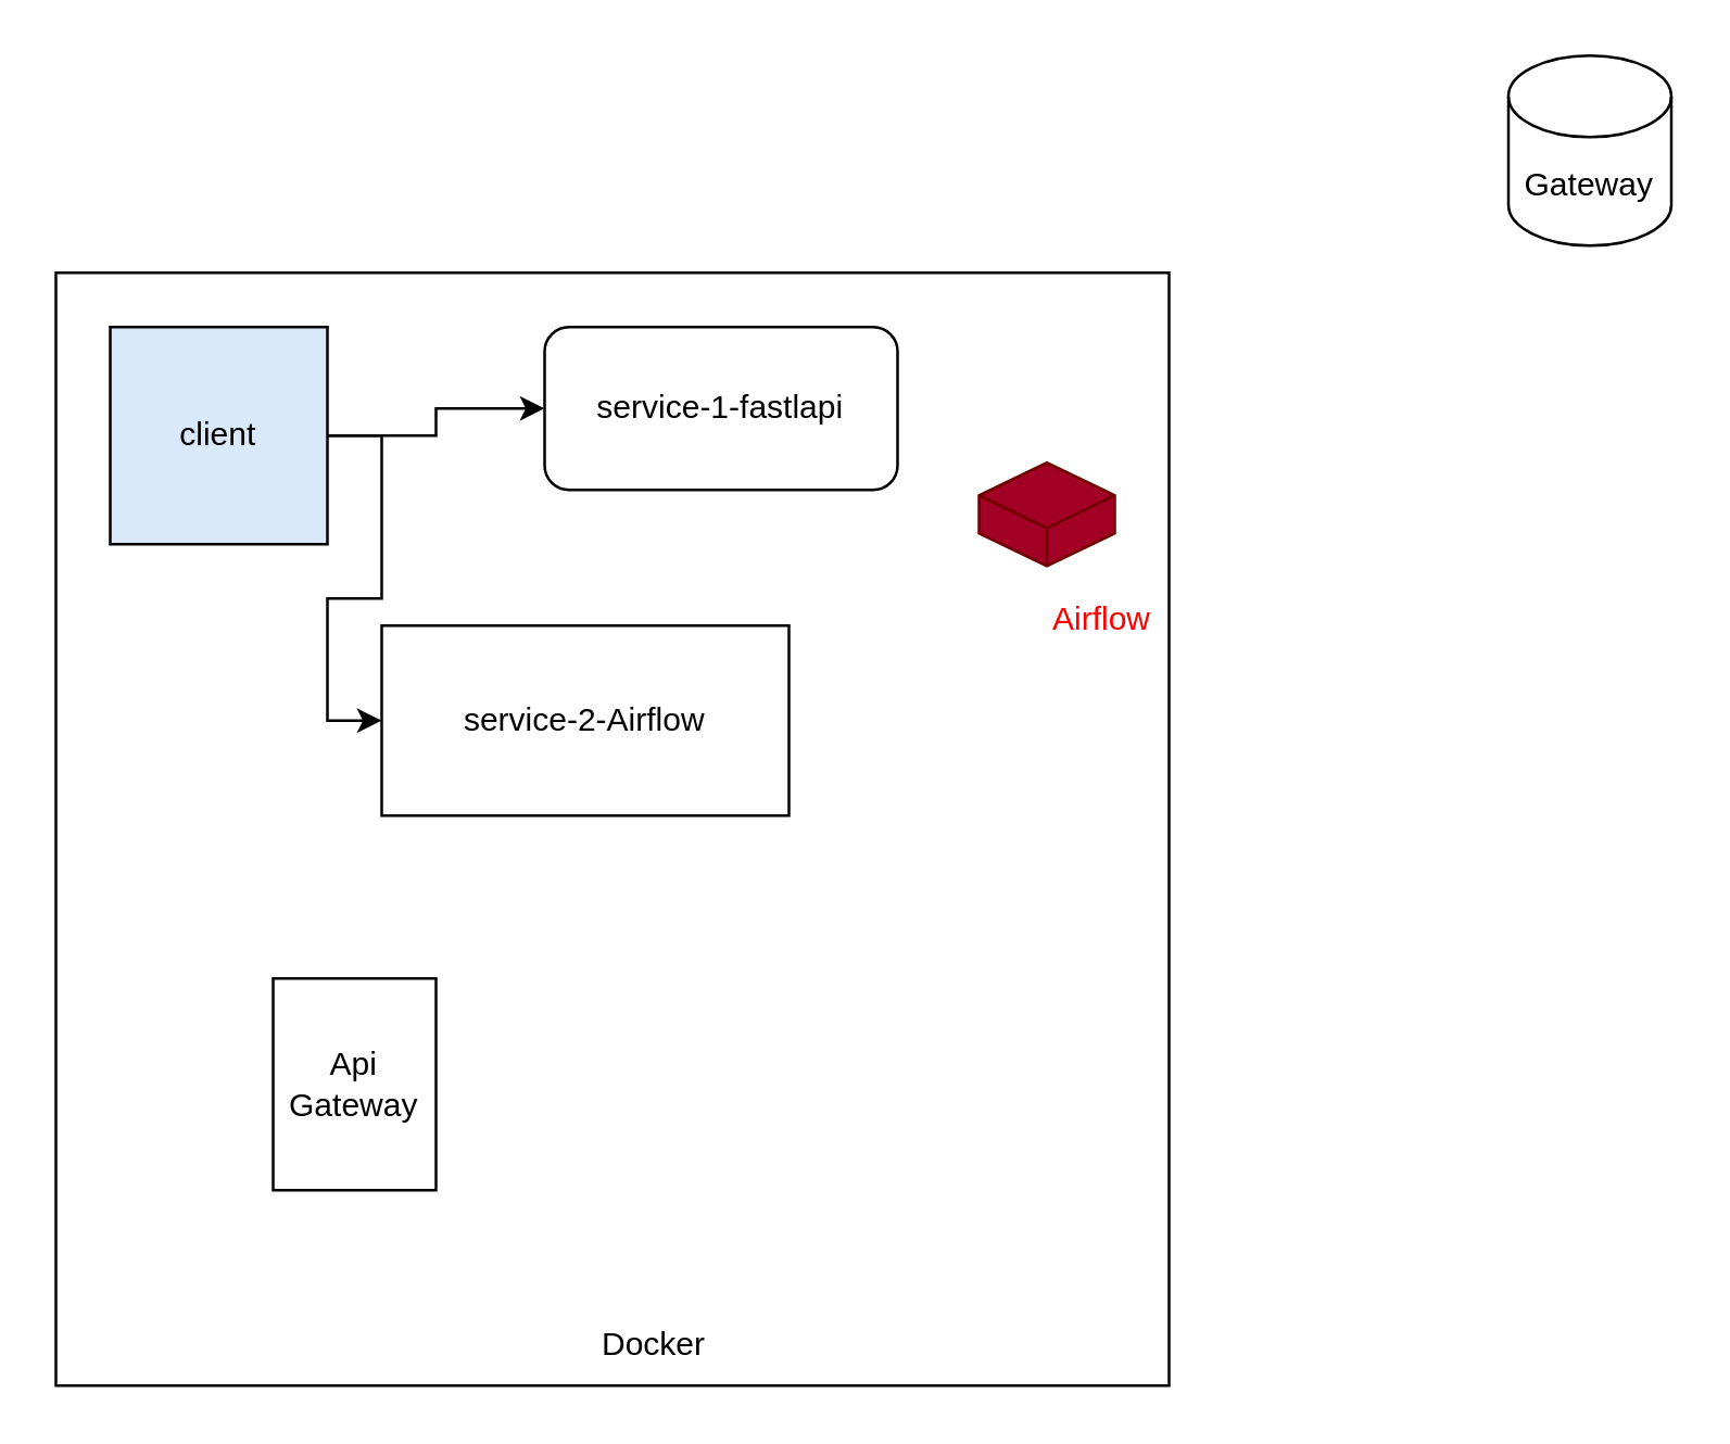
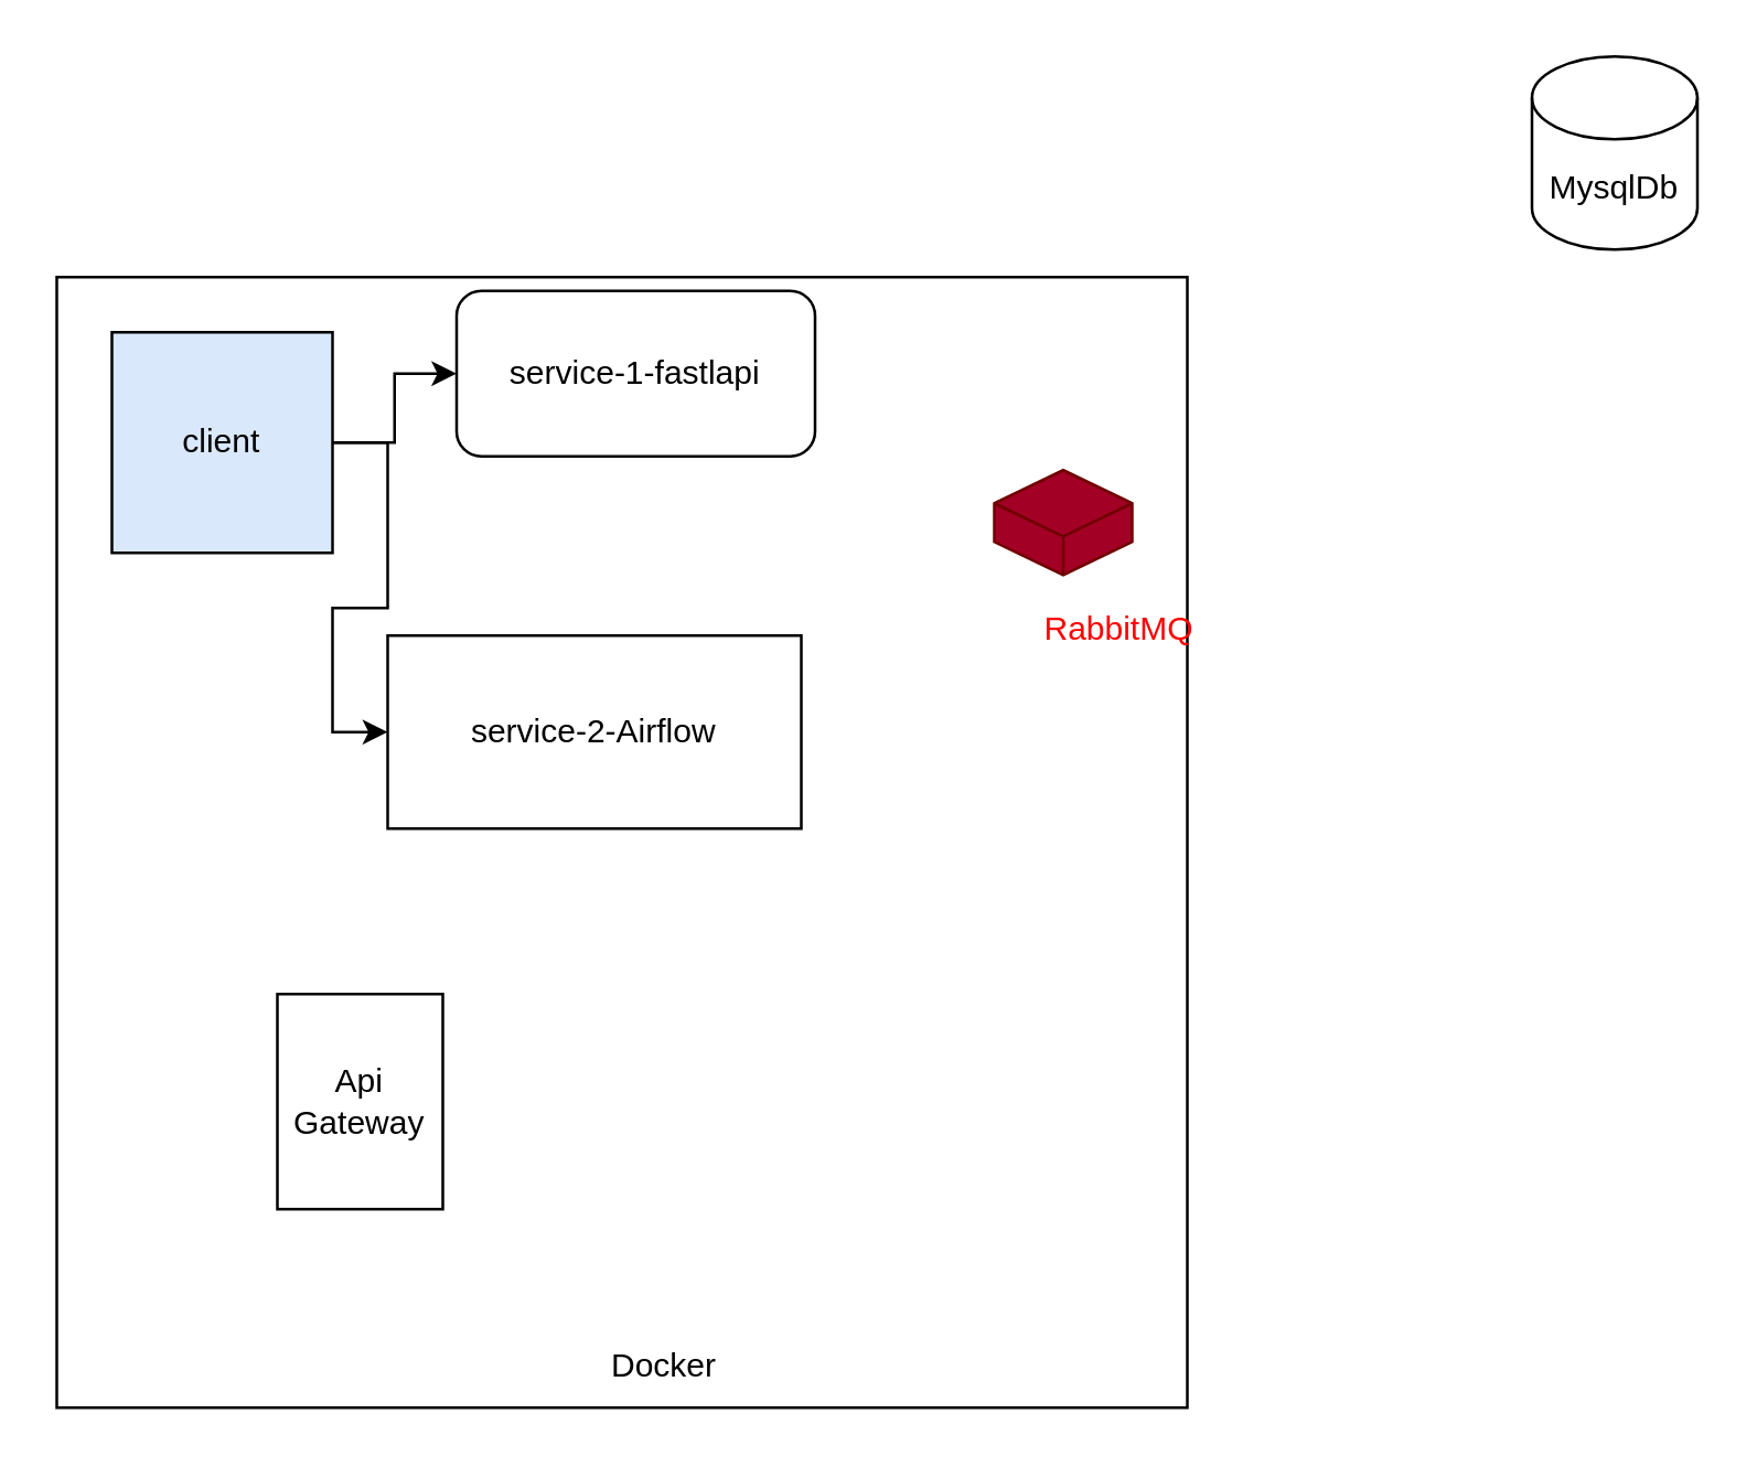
  <mxCell id="0" />
  <mxCell id="1" parent="0" />
  <mxCell id="2" value="" style="whiteSpace=wrap;html=1;aspect=fixed;" vertex="1" parent="1"><mxGeometry x="20" y="100" width="410" height="410" as="geometry" /></mxCell>
  <mxCell id="3" value="Docker" style="text;html=1;align=center;verticalAlign=middle;resizable=0;points=[];autosize=1;strokeColor=none;fillColor=none;" vertex="1" parent="1"><mxGeometry x="210" y="480" width="60" height="30" as="geometry" /></mxCell>
  <mxCell id="4" value="service-2-Airflow" style="rounded=0;whiteSpace=wrap;html=1;" vertex="1" parent="1"><mxGeometry x="140" y="230" width="150" height="70" as="geometry" /></mxCell>
- <mxCell id="5" value="service-1-fastlapi" style="rounded=1;whiteSpace=wrap;html=1;" vertex="1" parent="1"><mxGeometry x="200" y="120" width="130" height="60" as="geometry" /></mxCell>
- <mxCell id="6" value="Gateway" style="shape=cylinder3;whiteSpace=wrap;html=1;boundedLbl=1;backgroundOutline=1;size=15;" vertex="1" parent="1"><mxGeometry x="555" y="20" width="60" height="70" as="geometry" /></mxCell>
+ <mxCell id="5" value="service-1-fastlapi" style="rounded=1;whiteSpace=wrap;html=1;" vertex="1" parent="1"><mxGeometry x="165" y="105" width="130" height="60" as="geometry" /></mxCell>
+ <mxCell id="6" value="MysqlDb" style="shape=cylinder3;whiteSpace=wrap;html=1;boundedLbl=1;backgroundOutline=1;size=15;" vertex="1" parent="1"><mxGeometry x="555" y="20" width="60" height="70" as="geometry" /></mxCell>
  <mxCell id="7" value="" style="group;" vertex="1" connectable="0" parent="1"><mxGeometry x="360" y="170" width="50" height="54" as="geometry" /></mxCell>
  <mxCell id="8" value="" style="html=1;shape=mxgraph.basic.isocube;isoAngle=15;fillColor=#a20025;fontColor=#ffffff;strokeColor=#6F0000;" vertex="1" parent="7"><mxGeometry width="50" height="38.028" as="geometry" /></mxCell>
- <mxCell id="9" value="&lt;font color=&quot;#ff0000&quot;&gt;Airflow&lt;/font&gt;" style="text;html=1;align=center;verticalAlign=middle;resizable=0;points=[];autosize=1;strokeColor=none;fillColor=none;" vertex="1" parent="7"><mxGeometry x="5" y="42.592" width="80" height="30" as="geometry" /></mxCell>
+ <mxCell id="9" value="&lt;font color=&quot;#ff0000&quot;&gt;RabbitMQ&lt;/font&gt;" style="text;html=1;align=center;verticalAlign=middle;resizable=0;points=[];autosize=1;strokeColor=none;fillColor=none;" vertex="1" parent="7"><mxGeometry x="5" y="42.592" width="80" height="30" as="geometry" /></mxCell>
  <mxCell id="10" value="" style="edgeStyle=orthogonalEdgeStyle;rounded=0;orthogonalLoop=1;jettySize=auto;html=1;" edge="1" parent="1" source="12" target="5"><mxGeometry relative="1" as="geometry" /></mxCell>
  <mxCell id="11" style="edgeStyle=orthogonalEdgeStyle;rounded=0;orthogonalLoop=1;jettySize=auto;html=1;entryX=0;entryY=0.5;entryDx=0;entryDy=0;" edge="1" parent="1" source="12" target="4"><mxGeometry relative="1" as="geometry" /></mxCell>
  <mxCell id="12" value="client" style="whiteSpace=wrap;html=1;aspect=fixed;fillColor=#dae8fc;" vertex="1" parent="1"><mxGeometry x="40" y="120" width="80" height="80" as="geometry" /></mxCell>
  <mxCell id="13" value="Api Gateway" style="rounded=0;whiteSpace=wrap;html=1;" vertex="1" parent="1"><mxGeometry x="100" y="360" width="60" height="78" as="geometry" /></mxCell>
